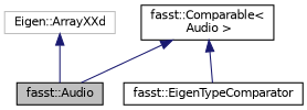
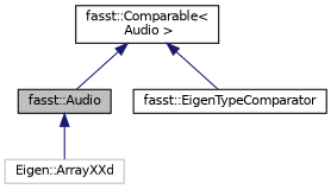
  digraph {
    node [color=black fillcolor=white fontname=Helvetica fontsize=10 shape=record style=filled]
    edge [color=midnightblue dir=back fontname=Helvetica fontsize=10 labelfontname=Helvetica labelfontsize=10 style=solid]
    n1 [fillcolor=grey75 fontcolor=black height=0.2 label="fasst::Audio" width=0.4]
    n2 [color=grey75 height=0.2 label="Eigen::ArrayXXd" width=0.4]
    n3 [height=0.2 label="fasst::Comparable\<\l Audio \>" width=0.4]
    n4 [height=0.2 label="fasst::EigenTypeComparator" width=0.4]
-   n2 -> n1
+   n1 -> n2
    n3 -> n1
    n3 -> n4
  }
